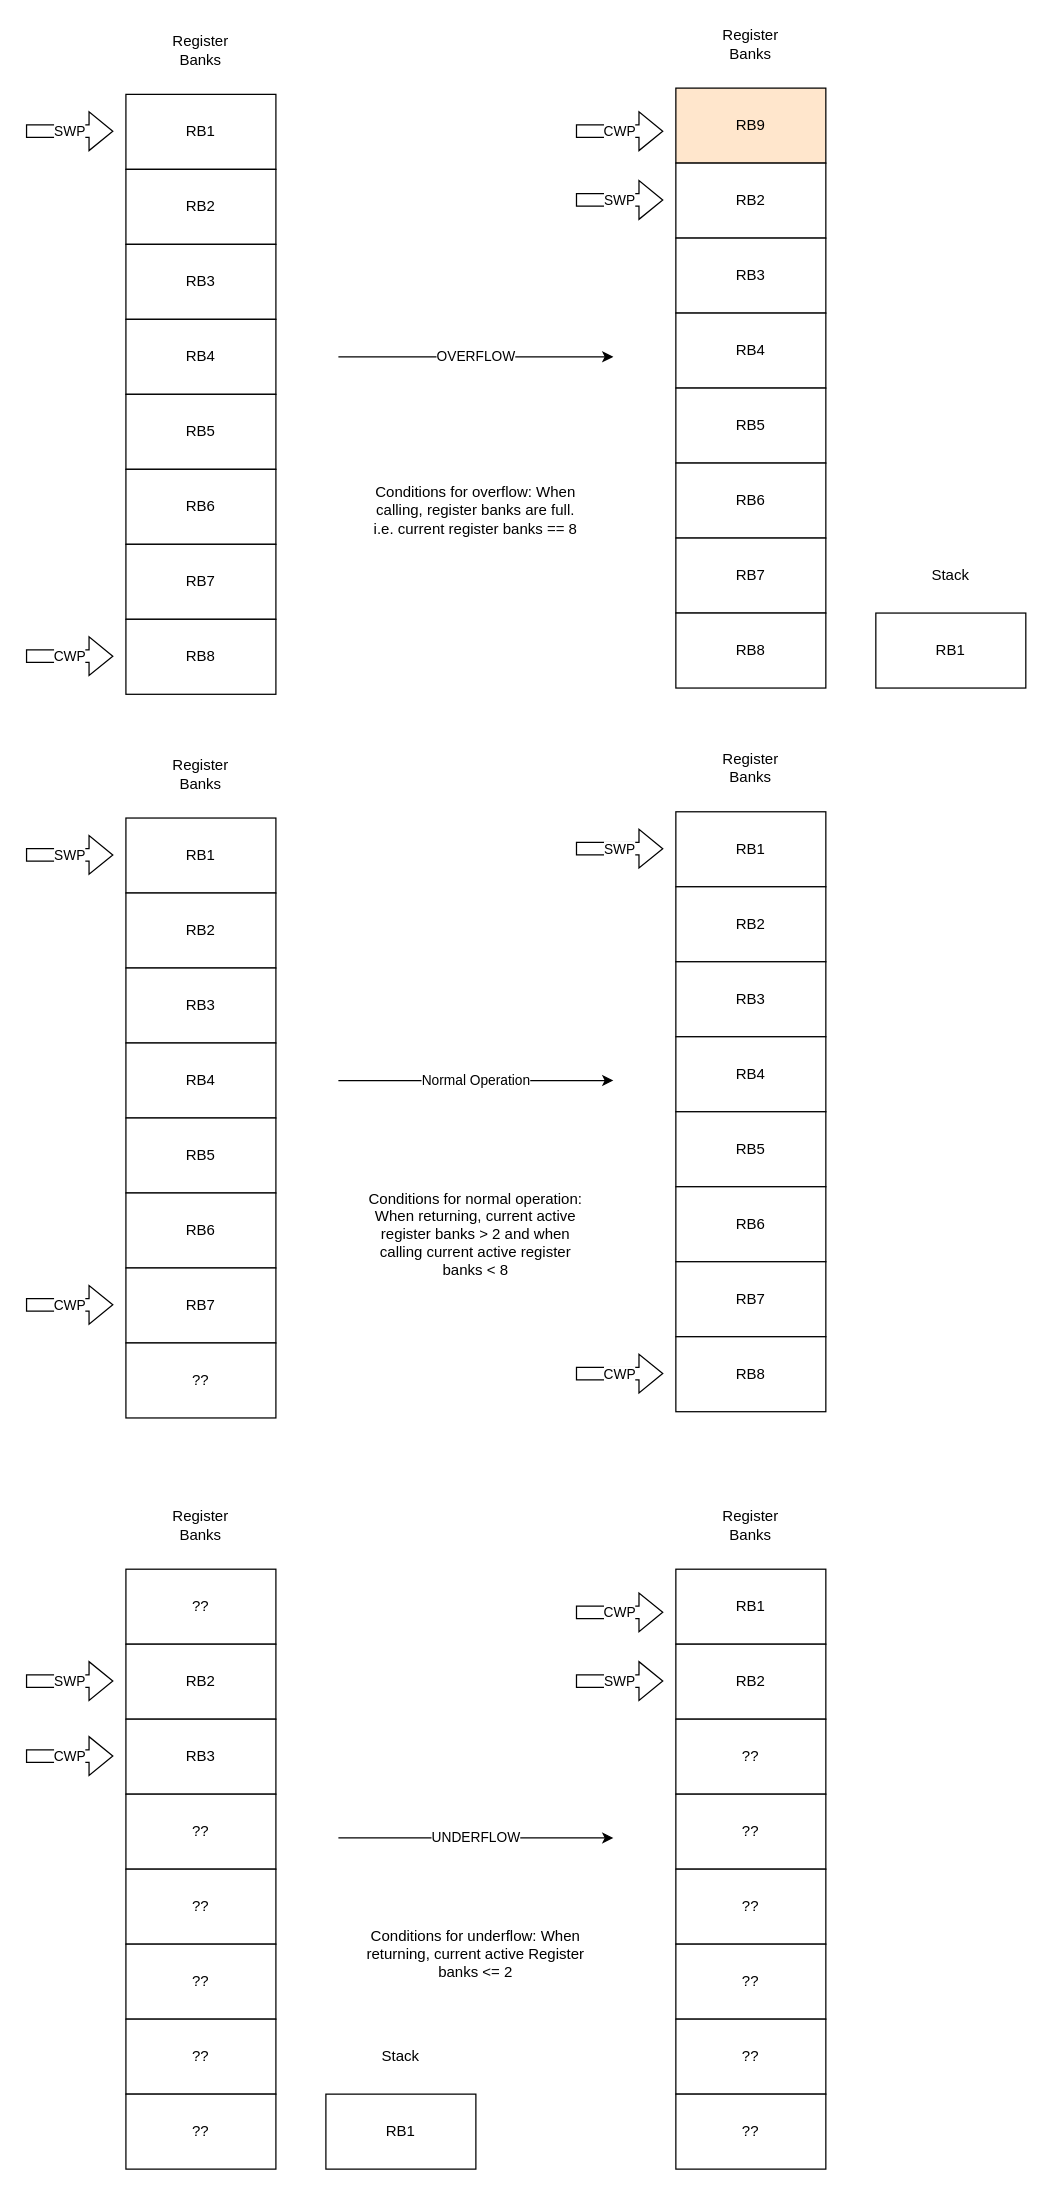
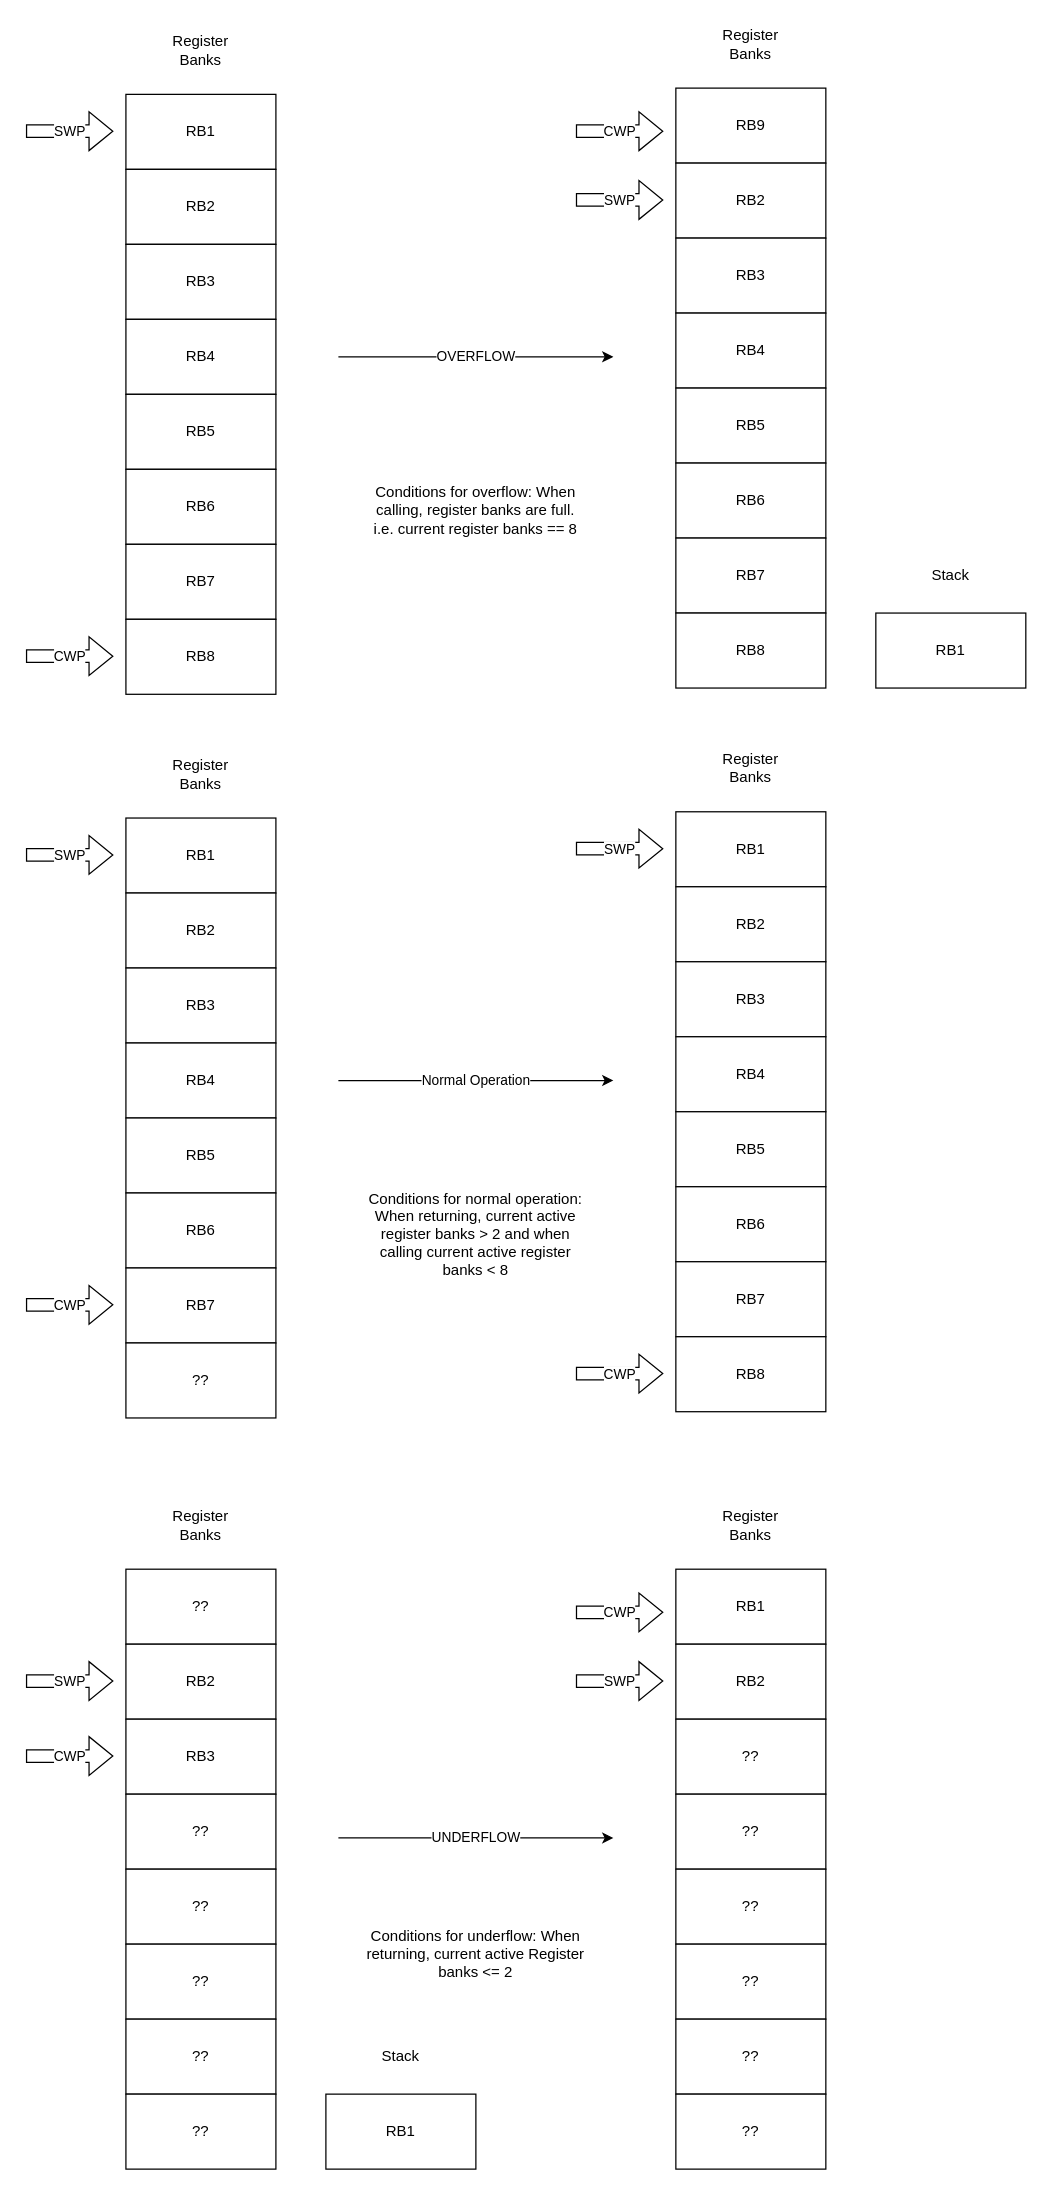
  <mxCell id="0" />
  <mxCell id="1" parent="0" />
  <mxCell id="2" value="RB1" style="rounded=0;whiteSpace=wrap;html=1;" vertex="1" parent="1"><mxGeometry x="100" y="75" width="120" height="60" as="geometry" /></mxCell>
  <mxCell id="3" value="RB2" style="rounded=0;whiteSpace=wrap;html=1;" vertex="1" parent="1"><mxGeometry x="100" y="135" width="120" height="60" as="geometry" /></mxCell>
  <mxCell id="4" value="RB3" style="rounded=0;whiteSpace=wrap;html=1;" vertex="1" parent="1"><mxGeometry x="100" y="195" width="120" height="60" as="geometry" /></mxCell>
  <mxCell id="5" value="RB4" style="rounded=0;whiteSpace=wrap;html=1;" vertex="1" parent="1"><mxGeometry x="100" y="255" width="120" height="60" as="geometry" /></mxCell>
  <mxCell id="6" value="RB5" style="rounded=0;whiteSpace=wrap;html=1;" vertex="1" parent="1"><mxGeometry x="100" y="315" width="120" height="60" as="geometry" /></mxCell>
  <mxCell id="7" value="RB6" style="rounded=0;whiteSpace=wrap;html=1;" vertex="1" parent="1"><mxGeometry x="100" y="375" width="120" height="60" as="geometry" /></mxCell>
  <mxCell id="8" value="RB7" style="rounded=0;whiteSpace=wrap;html=1;" vertex="1" parent="1"><mxGeometry x="100" y="435" width="120" height="60" as="geometry" /></mxCell>
  <mxCell id="9" value="RB8" style="rounded=0;whiteSpace=wrap;html=1;" vertex="1" parent="1"><mxGeometry x="100" y="495" width="120" height="60" as="geometry" /></mxCell>
  <mxCell id="10" value="Register Banks" style="text;html=1;strokeColor=none;fillColor=none;align=center;verticalAlign=middle;whiteSpace=wrap;rounded=0;" vertex="1" parent="1"><mxGeometry x="130" y="25" width="60" height="30" as="geometry" /></mxCell>
  <mxCell id="11" value="OVERFLOW" style="endArrow=classic;html=1;rounded=0;" edge="1" parent="1"><mxGeometry width="50" height="50" relative="1" as="geometry"><mxPoint x="270" y="285" as="sourcePoint" /><mxPoint x="490" y="285" as="targetPoint" /></mxGeometry></mxCell>
- <mxCell id="12" value="RB9" style="rounded=0;whiteSpace=wrap;html=1;fillColor=#ffe6cc;" vertex="1" parent="1"><mxGeometry x="540" y="70" width="120" height="60" as="geometry" /></mxCell>
+ <mxCell id="12" value="RB9" style="rounded=0;whiteSpace=wrap;html=1;" vertex="1" parent="1"><mxGeometry x="540" y="70" width="120" height="60" as="geometry" /></mxCell>
  <mxCell id="13" value="RB2" style="rounded=0;whiteSpace=wrap;html=1;" vertex="1" parent="1"><mxGeometry x="540" y="130" width="120" height="60" as="geometry" /></mxCell>
  <mxCell id="14" value="RB3" style="rounded=0;whiteSpace=wrap;html=1;" vertex="1" parent="1"><mxGeometry x="540" y="190" width="120" height="60" as="geometry" /></mxCell>
  <mxCell id="15" value="RB4" style="rounded=0;whiteSpace=wrap;html=1;" vertex="1" parent="1"><mxGeometry x="540" y="250" width="120" height="60" as="geometry" /></mxCell>
  <mxCell id="16" value="RB5" style="rounded=0;whiteSpace=wrap;html=1;" vertex="1" parent="1"><mxGeometry x="540" y="310" width="120" height="60" as="geometry" /></mxCell>
  <mxCell id="17" value="RB6" style="rounded=0;whiteSpace=wrap;html=1;" vertex="1" parent="1"><mxGeometry x="540" y="370" width="120" height="60" as="geometry" /></mxCell>
  <mxCell id="18" value="RB7" style="rounded=0;whiteSpace=wrap;html=1;" vertex="1" parent="1"><mxGeometry x="540" y="430" width="120" height="60" as="geometry" /></mxCell>
  <mxCell id="19" value="RB8" style="rounded=0;whiteSpace=wrap;html=1;" vertex="1" parent="1"><mxGeometry x="540" y="490" width="120" height="60" as="geometry" /></mxCell>
  <mxCell id="20" value="Register Banks" style="text;html=1;strokeColor=none;fillColor=none;align=center;verticalAlign=middle;whiteSpace=wrap;rounded=0;" vertex="1" parent="1"><mxGeometry x="570" y="20" width="60" height="30" as="geometry" /></mxCell>
  <mxCell id="21" value="SWP" style="shape=flexArrow;endArrow=classic;html=1;rounded=0;" edge="1" parent="1"><mxGeometry width="50" height="50" relative="1" as="geometry"><mxPoint y="104.5" as="sourcePoint" x="20" /><mxPoint x="90" y="104.5" as="targetPoint" /></mxGeometry></mxCell>
  <mxCell id="22" value="RB1" style="rounded=0;whiteSpace=wrap;html=1;" vertex="1" parent="1"><mxGeometry x="700" y="490" width="120" height="60" as="geometry" /></mxCell>
  <mxCell id="23" value="Stack" style="text;html=1;strokeColor=none;fillColor=none;align=center;verticalAlign=middle;whiteSpace=wrap;rounded=0;" vertex="1" parent="1"><mxGeometry x="730" y="445" width="60" height="30" as="geometry" /></mxCell>
  <mxCell id="24" value="SWP" style="shape=flexArrow;endArrow=classic;html=1;rounded=0;" edge="1" parent="1"><mxGeometry width="50" height="50" relative="1" as="geometry"><mxPoint x="460" y="159.5" as="sourcePoint" /><mxPoint x="530" y="159.5" as="targetPoint" /></mxGeometry></mxCell>
  <mxCell id="25" value="CWP" style="shape=flexArrow;endArrow=classic;html=1;rounded=0;" edge="1" parent="1"><mxGeometry width="50" height="50" relative="1" as="geometry"><mxPoint y="524.5" as="sourcePoint" x="20" /><mxPoint x="90" y="524.5" as="targetPoint" /></mxGeometry></mxCell>
  <mxCell id="26" value="CWP" style="shape=flexArrow;endArrow=classic;html=1;rounded=0;" edge="1" parent="1"><mxGeometry width="50" height="50" relative="1" as="geometry"><mxPoint x="460" y="104.5" as="sourcePoint" /><mxPoint x="530" y="104.5" as="targetPoint" /></mxGeometry></mxCell>
  <mxCell id="27" value="RB1" style="rounded=0;whiteSpace=wrap;html=1;" vertex="1" parent="1"><mxGeometry x="100" y="654" width="120" height="60" as="geometry" /></mxCell>
  <mxCell id="28" value="RB2" style="rounded=0;whiteSpace=wrap;html=1;" vertex="1" parent="1"><mxGeometry x="100" y="714" width="120" height="60" as="geometry" /></mxCell>
  <mxCell id="29" value="RB3" style="rounded=0;whiteSpace=wrap;html=1;" vertex="1" parent="1"><mxGeometry x="100" y="774" width="120" height="60" as="geometry" /></mxCell>
  <mxCell id="30" value="RB4" style="rounded=0;whiteSpace=wrap;html=1;" vertex="1" parent="1"><mxGeometry x="100" y="834" width="120" height="60" as="geometry" /></mxCell>
  <mxCell id="31" value="RB5" style="rounded=0;whiteSpace=wrap;html=1;" vertex="1" parent="1"><mxGeometry x="100" y="894" width="120" height="60" as="geometry" /></mxCell>
  <mxCell id="32" value="RB6" style="rounded=0;whiteSpace=wrap;html=1;" vertex="1" parent="1"><mxGeometry x="100" y="954" width="120" height="60" as="geometry" /></mxCell>
  <mxCell id="33" value="RB7" style="rounded=0;whiteSpace=wrap;html=1;" vertex="1" parent="1"><mxGeometry x="100" y="1014" width="120" height="60" as="geometry" /></mxCell>
  <mxCell id="34" value="??" style="rounded=0;whiteSpace=wrap;html=1;" vertex="1" parent="1"><mxGeometry x="100" y="1074" width="120" height="60" as="geometry" /></mxCell>
  <mxCell id="35" value="Register Banks" style="text;html=1;strokeColor=none;fillColor=none;align=center;verticalAlign=middle;whiteSpace=wrap;rounded=0;" vertex="1" parent="1"><mxGeometry x="130" y="604" width="60" height="30" as="geometry" /></mxCell>
  <mxCell id="36" value="Normal Operation" style="endArrow=classic;html=1;rounded=0;" edge="1" parent="1"><mxGeometry width="50" height="50" relative="1" as="geometry"><mxPoint x="270" y="864" as="sourcePoint" /><mxPoint x="490" y="864" as="targetPoint" /></mxGeometry></mxCell>
  <mxCell id="37" value="SWP" style="shape=flexArrow;endArrow=classic;html=1;rounded=0;" edge="1" parent="1"><mxGeometry width="50" height="50" relative="1" as="geometry"><mxPoint y="683.5" as="sourcePoint" x="20" /><mxPoint x="90" y="683.5" as="targetPoint" /></mxGeometry></mxCell>
  <mxCell id="38" value="CWP" style="shape=flexArrow;endArrow=classic;html=1;rounded=0;" edge="1" parent="1"><mxGeometry width="50" height="50" relative="1" as="geometry"><mxPoint y="1043.5" as="sourcePoint" x="20" /><mxPoint x="90" y="1043.5" as="targetPoint" /></mxGeometry></mxCell>
  <mxCell id="39" value="RB1" style="rounded=0;whiteSpace=wrap;html=1;" vertex="1" parent="1"><mxGeometry x="540" y="649" width="120" height="60" as="geometry" /></mxCell>
  <mxCell id="40" value="RB2" style="rounded=0;whiteSpace=wrap;html=1;" vertex="1" parent="1"><mxGeometry x="540" y="709" width="120" height="60" as="geometry" /></mxCell>
  <mxCell id="41" value="RB3" style="rounded=0;whiteSpace=wrap;html=1;" vertex="1" parent="1"><mxGeometry x="540" y="769" width="120" height="60" as="geometry" /></mxCell>
  <mxCell id="42" value="RB4" style="rounded=0;whiteSpace=wrap;html=1;" vertex="1" parent="1"><mxGeometry x="540" y="829" width="120" height="60" as="geometry" /></mxCell>
  <mxCell id="43" value="RB5" style="rounded=0;whiteSpace=wrap;html=1;" vertex="1" parent="1"><mxGeometry x="540" y="889" width="120" height="60" as="geometry" /></mxCell>
  <mxCell id="44" value="RB6" style="rounded=0;whiteSpace=wrap;html=1;" vertex="1" parent="1"><mxGeometry x="540" y="949" width="120" height="60" as="geometry" /></mxCell>
  <mxCell id="45" value="RB7" style="rounded=0;whiteSpace=wrap;html=1;" vertex="1" parent="1"><mxGeometry x="540" y="1009" width="120" height="60" as="geometry" /></mxCell>
  <mxCell id="46" value="RB8" style="rounded=0;whiteSpace=wrap;html=1;" vertex="1" parent="1"><mxGeometry x="540" y="1069" width="120" height="60" as="geometry" /></mxCell>
  <mxCell id="47" value="Register Banks" style="text;html=1;strokeColor=none;fillColor=none;align=center;verticalAlign=middle;whiteSpace=wrap;rounded=0;" vertex="1" parent="1"><mxGeometry x="570" y="599" width="60" height="30" as="geometry" /></mxCell>
  <mxCell id="48" value="SWP" style="shape=flexArrow;endArrow=classic;html=1;rounded=0;" edge="1" parent="1"><mxGeometry width="50" height="50" relative="1" as="geometry"><mxPoint x="460" y="678.5" as="sourcePoint" /><mxPoint x="530" y="678.5" as="targetPoint" /></mxGeometry></mxCell>
  <mxCell id="49" value="CWP" style="shape=flexArrow;endArrow=classic;html=1;rounded=0;" edge="1" parent="1"><mxGeometry width="50" height="50" relative="1" as="geometry"><mxPoint x="460" y="1098.5" as="sourcePoint" /><mxPoint x="530" y="1098.5" as="targetPoint" /></mxGeometry></mxCell>
  <mxCell id="50" value="UNDERFLOW" style="endArrow=classic;html=1;rounded=0;" edge="1" parent="1"><mxGeometry width="50" height="50" relative="1" as="geometry"><mxPoint x="270" y="1470" as="sourcePoint" /><mxPoint x="490" y="1470" as="targetPoint" /></mxGeometry></mxCell>
  <mxCell id="51" value="RB1" style="rounded=0;whiteSpace=wrap;html=1;" vertex="1" parent="1"><mxGeometry x="540" y="1255" width="120" height="60" as="geometry" /></mxCell>
  <mxCell id="52" value="RB2" style="rounded=0;whiteSpace=wrap;html=1;" vertex="1" parent="1"><mxGeometry x="540" y="1315" width="120" height="60" as="geometry" /></mxCell>
  <mxCell id="53" value="??" style="rounded=0;whiteSpace=wrap;html=1;" vertex="1" parent="1"><mxGeometry x="540" y="1375" width="120" height="60" as="geometry" /></mxCell>
  <mxCell id="54" value="??" style="rounded=0;whiteSpace=wrap;html=1;" vertex="1" parent="1"><mxGeometry x="540" y="1435" width="120" height="60" as="geometry" /></mxCell>
  <mxCell id="55" value="??" style="rounded=0;whiteSpace=wrap;html=1;" vertex="1" parent="1"><mxGeometry x="540" y="1495" width="120" height="60" as="geometry" /></mxCell>
  <mxCell id="56" value="??" style="rounded=0;whiteSpace=wrap;html=1;" vertex="1" parent="1"><mxGeometry x="540" y="1555" width="120" height="60" as="geometry" /></mxCell>
  <mxCell id="57" value="??" style="rounded=0;whiteSpace=wrap;html=1;" vertex="1" parent="1"><mxGeometry x="540" y="1615" width="120" height="60" as="geometry" /></mxCell>
  <mxCell id="58" value="??" style="rounded=0;whiteSpace=wrap;html=1;" vertex="1" parent="1"><mxGeometry x="540" y="1675" width="120" height="60" as="geometry" /></mxCell>
  <mxCell id="59" value="Register Banks" style="text;html=1;strokeColor=none;fillColor=none;align=center;verticalAlign=middle;whiteSpace=wrap;rounded=0;" vertex="1" parent="1"><mxGeometry x="570" y="1205" width="60" height="30" as="geometry" /></mxCell>
  <mxCell id="60" value="SWP" style="shape=flexArrow;endArrow=classic;html=1;rounded=0;" edge="1" parent="1"><mxGeometry width="50" height="50" relative="1" as="geometry"><mxPoint x="460" y="1344.5" as="sourcePoint" /><mxPoint x="530" y="1344.5" as="targetPoint" /></mxGeometry></mxCell>
  <mxCell id="61" value="CWP" style="shape=flexArrow;endArrow=classic;html=1;rounded=0;" edge="1" parent="1"><mxGeometry width="50" height="50" relative="1" as="geometry"><mxPoint x="460" y="1289.5" as="sourcePoint" /><mxPoint x="530" y="1289.5" as="targetPoint" /></mxGeometry></mxCell>
  <mxCell id="62" value="??" style="rounded=0;whiteSpace=wrap;html=1;" vertex="1" parent="1"><mxGeometry x="100" y="1255" width="120" height="60" as="geometry" /></mxCell>
  <mxCell id="63" value="RB2" style="rounded=0;whiteSpace=wrap;html=1;" vertex="1" parent="1"><mxGeometry x="100" y="1315" width="120" height="60" as="geometry" /></mxCell>
  <mxCell id="64" value="RB3" style="rounded=0;whiteSpace=wrap;html=1;" vertex="1" parent="1"><mxGeometry x="100" y="1375" width="120" height="60" as="geometry" /></mxCell>
  <mxCell id="65" value="??" style="rounded=0;whiteSpace=wrap;html=1;" vertex="1" parent="1"><mxGeometry x="100" y="1435" width="120" height="60" as="geometry" /></mxCell>
  <mxCell id="66" value="??" style="rounded=0;whiteSpace=wrap;html=1;" vertex="1" parent="1"><mxGeometry x="100" y="1495" width="120" height="60" as="geometry" /></mxCell>
  <mxCell id="67" value="??" style="rounded=0;whiteSpace=wrap;html=1;" vertex="1" parent="1"><mxGeometry x="100" y="1555" width="120" height="60" as="geometry" /></mxCell>
  <mxCell id="68" value="??" style="rounded=0;whiteSpace=wrap;html=1;" vertex="1" parent="1"><mxGeometry x="100" y="1615" width="120" height="60" as="geometry" /></mxCell>
  <mxCell id="69" value="??" style="rounded=0;whiteSpace=wrap;html=1;" vertex="1" parent="1"><mxGeometry x="100" y="1675" width="120" height="60" as="geometry" /></mxCell>
  <mxCell id="70" value="Register Banks" style="text;html=1;strokeColor=none;fillColor=none;align=center;verticalAlign=middle;whiteSpace=wrap;rounded=0;" vertex="1" parent="1"><mxGeometry x="130" y="1205" width="60" height="30" as="geometry" /></mxCell>
  <mxCell id="71" value="RB1" style="rounded=0;whiteSpace=wrap;html=1;" vertex="1" parent="1"><mxGeometry x="260" y="1675" width="120" height="60" as="geometry" /></mxCell>
  <mxCell id="72" value="Stack" style="text;html=1;strokeColor=none;fillColor=none;align=center;verticalAlign=middle;whiteSpace=wrap;rounded=0;" vertex="1" parent="1"><mxGeometry x="290" y="1630" width="60" height="30" as="geometry" /></mxCell>
  <mxCell id="73" value="CWP" style="shape=flexArrow;endArrow=classic;html=1;rounded=0;" edge="1" parent="1"><mxGeometry width="50" height="50" relative="1" as="geometry"><mxPoint y="1404.5" as="sourcePoint" x="20" /><mxPoint x="90" y="1404.5" as="targetPoint" /></mxGeometry></mxCell>
  <mxCell id="74" value="SWP" style="shape=flexArrow;endArrow=classic;html=1;rounded=0;" edge="1" parent="1"><mxGeometry width="50" height="50" relative="1" as="geometry"><mxPoint y="1344.5" as="sourcePoint" x="20" /><mxPoint x="90" y="1344.5" as="targetPoint" /></mxGeometry></mxCell>
  <mxCell id="75" value="Conditions for overflow: When calling, register banks are full. i.e. current register banks == 8" style="text;html=1;strokeColor=none;fillColor=none;align=center;verticalAlign=middle;whiteSpace=wrap;rounded=0;" vertex="1" parent="1"><mxGeometry x="290" y="310" width="180" height="195" as="geometry" /></mxCell>
  <mxCell id="76" value="Conditions for normal operation: When returning, current active register banks &amp;gt; 2 and when calling current active register banks &amp;lt; 8" style="text;html=1;strokeColor=none;fillColor=none;align=center;verticalAlign=middle;whiteSpace=wrap;rounded=0;" vertex="1" parent="1"><mxGeometry x="290" y="889" width="180" height="195" as="geometry" /></mxCell>
  <mxCell id="77" value="Conditions for underflow: When returning, current active Register banks &amp;lt;= 2" style="text;html=1;strokeColor=none;fillColor=none;align=center;verticalAlign=middle;whiteSpace=wrap;rounded=0;" vertex="1" parent="1"><mxGeometry x="290" y="1465" width="180" height="195" as="geometry" /></mxCell>
